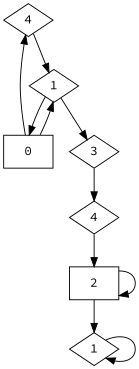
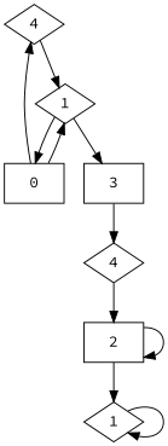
  digraph {
    fontname="Source Code Pro"
    node [color=black shape=diamond fontname="Source Code Pro"]
    edge [color=black fontname="Source Code Pro"]
    n1 [label=4]
    n2 [label=1]
    n3 [label=0 shape=box]
-   n4 [label=3]
+   n4 [label=3 shape=box]
    n5 [label=4]
    n6 [label=2 shape=box]
    n7 [label=1]
    n1 -> n2
    n2 -> n3
    n2 -> n4
    n3 -> n1
    n3 -> n2
    n4 -> n5
    n5 -> n6
    n6 -> n6
    n6 -> n7
    n7 -> n7
  }
